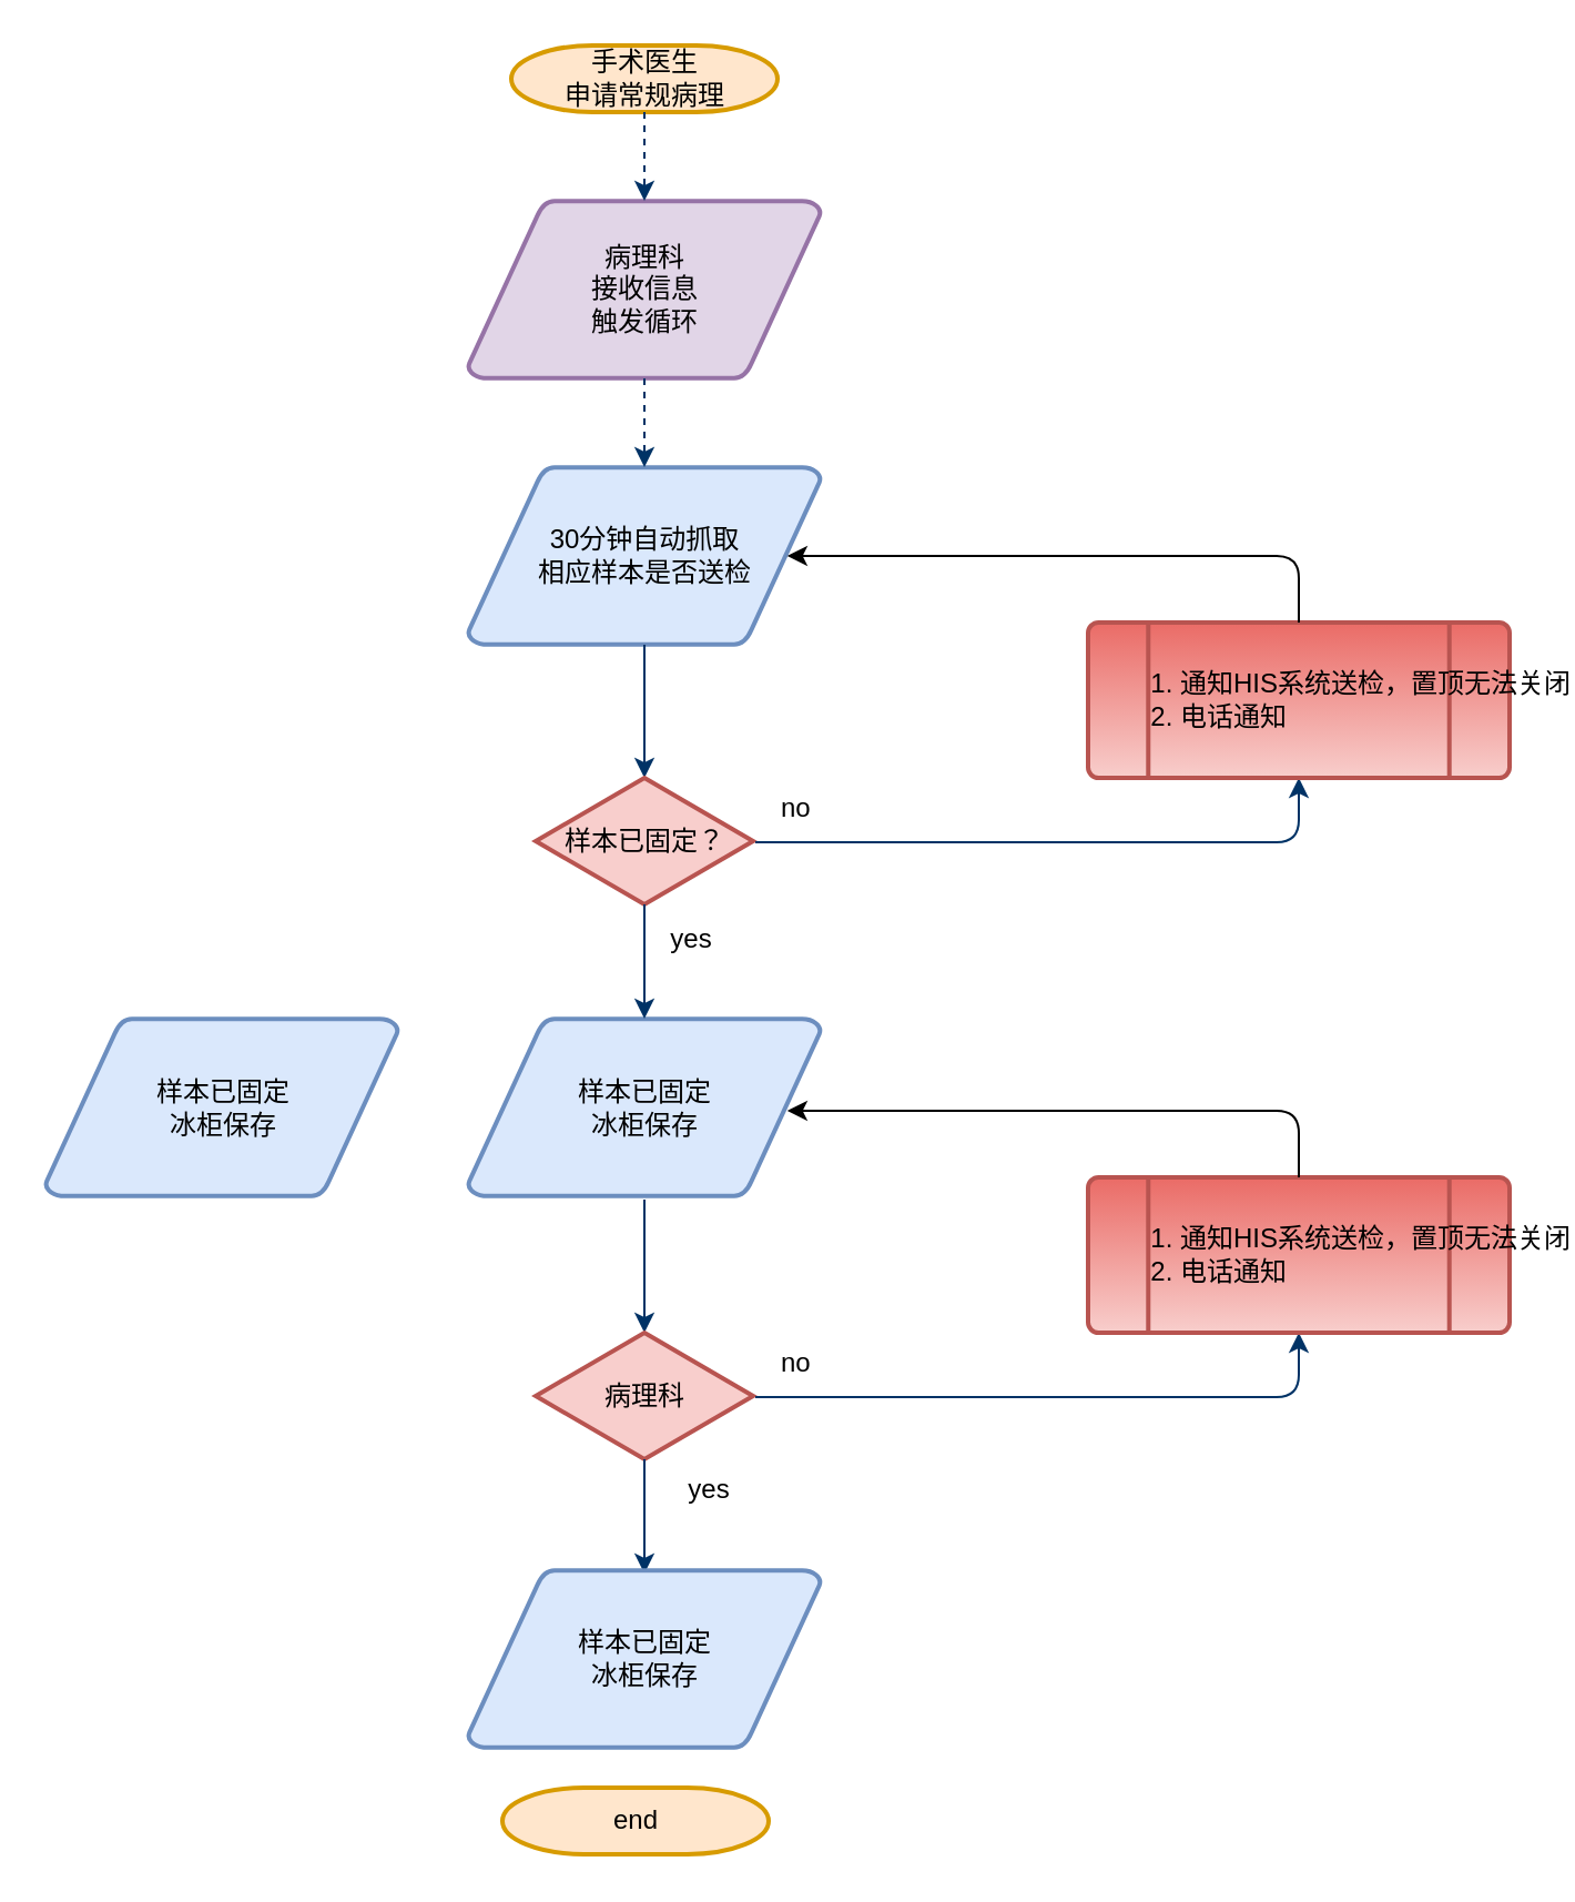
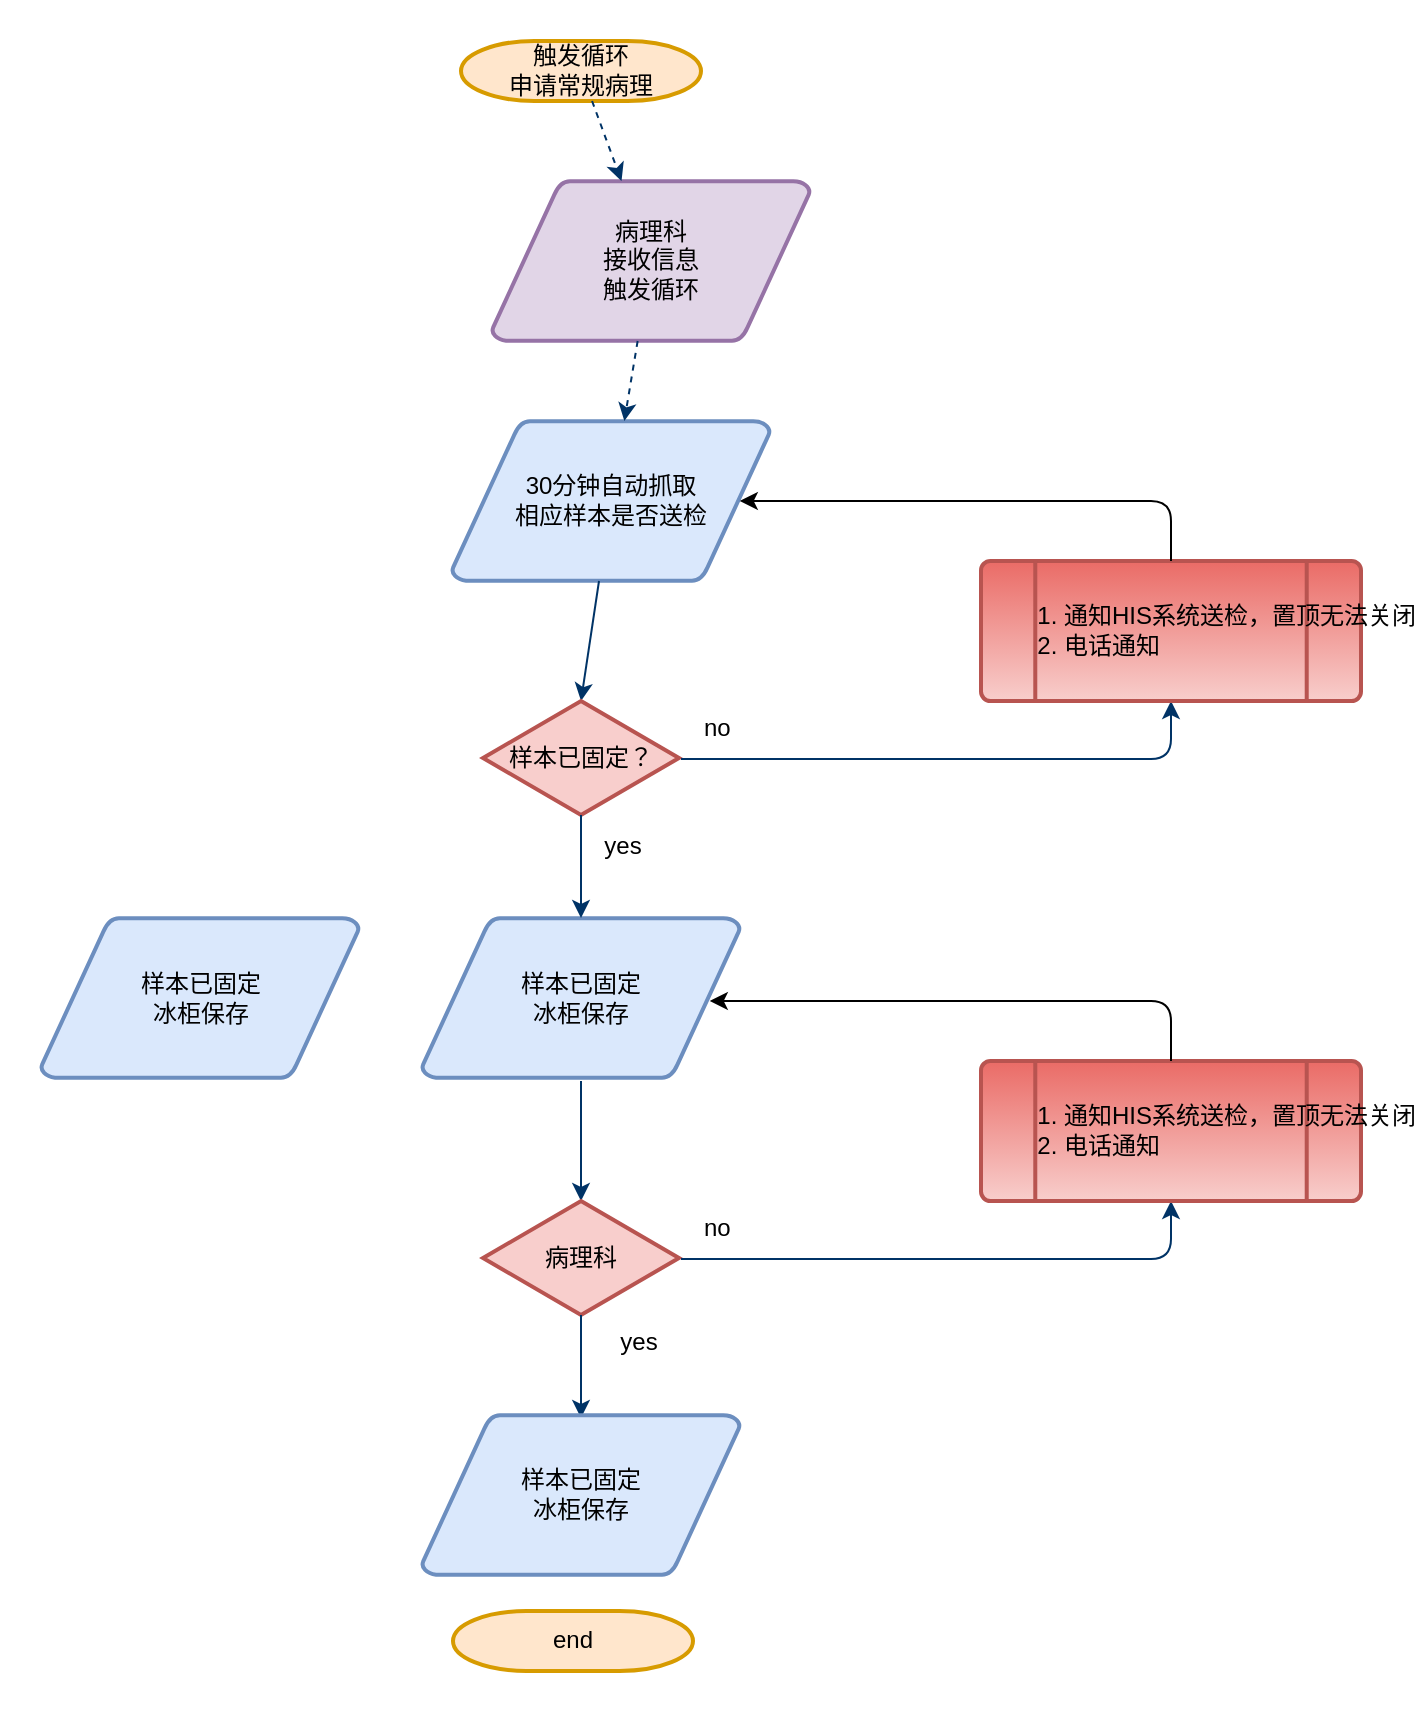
  <mxCell id="0" />
  <mxCell id="1" parent="0" />
- <mxCell id="2" value="手术医生&lt;br&gt;申请常规病理" style="shape=mxgraph.flowchart.terminator;strokeWidth=2;gradientDirection=north;fontStyle=0;html=1;fillColor=#ffe6cc;strokeColor=#d79b00;" parent="1" vertex="1"><mxGeometry x="230" y="20" width="120" height="30" as="geometry" /></mxCell>
- <mxCell id="3" value="病理科&lt;br&gt;接收信息&lt;br&gt;触发循环" style="shape=mxgraph.flowchart.data;strokeWidth=2;gradientDirection=north;fontStyle=0;html=1;fillColor=#e1d5e7;strokeColor=#9673a6;" parent="1" vertex="1"><mxGeometry x="210.5" y="90" width="159" height="80" as="geometry" /></mxCell>
- <mxCell id="4" value="30分钟自动抓取&lt;br&gt;相应样本是否送检" style="shape=mxgraph.flowchart.data;strokeWidth=2;gradientDirection=north;fontStyle=0;html=1;fillColor=#dae8fc;strokeColor=#6c8ebf;" parent="1" vertex="1"><mxGeometry x="210.5" y="210" width="159" height="80" as="geometry" /></mxCell>
+ <mxCell id="2" value="触发循环&lt;br&gt;申请常规病理" style="shape=mxgraph.flowchart.terminator;strokeWidth=2;gradientDirection=north;fontStyle=0;html=1;fillColor=#ffe6cc;strokeColor=#d79b00;" parent="1" vertex="1"><mxGeometry x="230" y="20" width="120" height="30" as="geometry" /></mxCell>
+ <mxCell id="3" value="病理科&lt;br&gt;接收信息&lt;br&gt;触发循环" style="shape=mxgraph.flowchart.data;strokeWidth=2;gradientDirection=north;fontStyle=0;html=1;fillColor=#e1d5e7;strokeColor=#9673a6;" parent="1" vertex="1"><mxGeometry x="245.5" y="90" width="159" height="80" as="geometry" /></mxCell>
+ <mxCell id="4" value="30分钟自动抓取&lt;br&gt;相应样本是否送检" style="shape=mxgraph.flowchart.data;strokeWidth=2;gradientDirection=north;fontStyle=0;html=1;fillColor=#dae8fc;strokeColor=#6c8ebf;" parent="1" vertex="1"><mxGeometry x="225.5" y="210" width="159" height="80" as="geometry" /></mxCell>
  <mxCell id="5" style="fontStyle=1;strokeColor=#003366;strokeWidth=1;html=1;dashed=1;" parent="1" source="2" target="3" edge="1"><mxGeometry relative="1" as="geometry" /></mxCell>
  <mxCell id="6" style="fontStyle=1;strokeColor=#003366;strokeWidth=1;html=1;dashed=1;" parent="1" source="3" target="4" edge="1"><mxGeometry relative="1" as="geometry" /></mxCell>
  <mxCell id="7" style="entryX=0.5;entryY=0;entryPerimeter=0;fontStyle=1;strokeColor=#003366;strokeWidth=1;html=1;" parent="1" source="4" edge="1"><mxGeometry relative="1" as="geometry"><mxPoint x="290" y="350" as="targetPoint" /></mxGeometry></mxCell>
  <mxCell id="8" value="样本已固定？" style="shape=mxgraph.flowchart.decision;strokeWidth=2;gradientDirection=north;fontStyle=0;html=1;fillColor=#f8cecc;strokeColor=#b85450;" parent="1" vertex="1"><mxGeometry x="241" y="350" width="98" height="57" as="geometry" /></mxCell>
  <mxCell id="9" value="样本已固定&lt;br&gt;冰柜保存" style="shape=mxgraph.flowchart.data;strokeWidth=2;gradientDirection=north;fontStyle=0;html=1;fillColor=#dae8fc;strokeColor=#6c8ebf;" parent="1" vertex="1"><mxGeometry x="210.5" y="458.5" width="159" height="80" as="geometry" /></mxCell>
  <mxCell id="10" value="end" style="shape=mxgraph.flowchart.terminator;strokeWidth=2;gradientDirection=north;fontStyle=0;html=1;fillColor=#ffe6cc;strokeColor=#d79b00;" parent="1" vertex="1"><mxGeometry x="226" y="805" width="120" height="30" as="geometry" /></mxCell>
  <mxCell id="11" value="" style="edgeStyle=elbowEdgeStyle;elbow=vertical;exitX=0.5;exitY=1;exitPerimeter=0;entryX=0.5;entryY=0;entryPerimeter=0;fontStyle=1;strokeColor=#003366;strokeWidth=1;html=1;" parent="1" source="8" target="9" edge="1"><mxGeometry y="-1231.5" width="100" height="100" as="geometry"><mxPoint y="-1171.5" as="sourcePoint" x="-30" /><mxPoint x="70" y="-1271.5" as="targetPoint" /></mxGeometry></mxCell>
  <mxCell id="12" value="yes" style="text;fontStyle=0;html=1;strokeColor=none;gradientColor=none;fillColor=none;strokeWidth=2;align=center;" parent="1" vertex="1"><mxGeometry x="291" y="408.5" width="40" height="26" as="geometry" /></mxCell>
  <mxCell id="13" value="" style="edgeStyle=elbowEdgeStyle;elbow=horizontal;fontStyle=1;strokeColor=#003366;strokeWidth=1;html=1;entryX=0.5;entryY=1;entryDx=0;entryDy=0;entryPerimeter=0;" parent="1" target="15" edge="1"><mxGeometry width="100" height="100" as="geometry"><mxPoint x="340" y="379" as="sourcePoint" /><mxPoint x="610" y="360" as="targetPoint" /><Array as="points"><mxPoint x="585" y="370" /></Array></mxGeometry></mxCell>
  <mxCell id="14" value="no" style="text;fontStyle=0;html=1;strokeColor=none;gradientColor=none;fillColor=none;strokeWidth=2;" parent="1" vertex="1"><mxGeometry x="350" y="350" width="40" height="26" as="geometry" /></mxCell>
  <mxCell id="15" value="&lt;ol&gt;&lt;li&gt;&lt;span&gt;通知HIS系统送检，置顶无法关闭&lt;/span&gt;&lt;br&gt;&lt;/li&gt;&lt;li&gt;&lt;span&gt;电话通知&lt;/span&gt;&lt;br&gt;&lt;/li&gt;&lt;/ol&gt;" style="shape=mxgraph.flowchart.predefined_process;strokeWidth=2;gradientDirection=north;fontStyle=0;html=1;fillColor=#f8cecc;strokeColor=#b85450;gradientColor=#ea6b66;align=left;" parent="1" vertex="1"><mxGeometry x="490" y="280" width="190" height="70" as="geometry" /></mxCell>
  <mxCell id="16" value="" style="endArrow=classic;html=1;rounded=1;entryX=0.905;entryY=0.5;entryDx=0;entryDy=0;entryPerimeter=0;exitX=0.5;exitY=0;exitDx=0;exitDy=0;exitPerimeter=0;" parent="1" source="15" target="4" edge="1"><mxGeometry width="50" height="50" relative="1" as="geometry"><mxPoint x="770" y="300" as="sourcePoint" /><mxPoint x="820" y="250" as="targetPoint" /><Array as="points"><mxPoint x="585" y="250" /></Array></mxGeometry></mxCell>
  <mxCell id="17" style="entryX=0.5;entryY=0;entryPerimeter=0;fontStyle=1;strokeColor=#003366;strokeWidth=1;html=1;" edge="1" parent="1"><mxGeometry relative="1" as="geometry"><mxPoint x="290" y="600" as="targetPoint" /><mxPoint x="290" y="540" as="sourcePoint" /></mxGeometry></mxCell>
  <mxCell id="18" value="病理科" style="shape=mxgraph.flowchart.decision;strokeWidth=2;gradientDirection=north;fontStyle=0;html=1;fillColor=#f8cecc;strokeColor=#b85450;" vertex="1" parent="1"><mxGeometry x="241" y="600" width="98" height="57" as="geometry" /></mxCell>
  <mxCell id="19" value="" style="edgeStyle=elbowEdgeStyle;elbow=vertical;exitX=0.5;exitY=1;exitPerimeter=0;entryX=0.5;entryY=0;entryPerimeter=0;fontStyle=1;strokeColor=#003366;strokeWidth=1;html=1;" edge="1" parent="1" source="18"><mxGeometry y="-981.5" width="100" height="100" as="geometry"><mxPoint y="-921.5" as="sourcePoint" x="-30" /><mxPoint x="290" y="708.5" as="targetPoint" /></mxGeometry></mxCell>
  <mxCell id="20" value="yes" style="text;fontStyle=0;html=1;strokeColor=none;gradientColor=none;fillColor=none;strokeWidth=2;align=center;" vertex="1" parent="1"><mxGeometry x="299" y="657" width="40" height="26" as="geometry" /></mxCell>
  <mxCell id="21" value="" style="edgeStyle=elbowEdgeStyle;elbow=horizontal;fontStyle=1;strokeColor=#003366;strokeWidth=1;html=1;entryX=0.5;entryY=1;entryDx=0;entryDy=0;entryPerimeter=0;" edge="1" parent="1" target="23"><mxGeometry y="250" width="100" height="100" as="geometry"><mxPoint x="340" y="629" as="sourcePoint" /><mxPoint x="610" y="610" as="targetPoint" /><Array as="points"><mxPoint x="585" y="620" /></Array></mxGeometry></mxCell>
  <mxCell id="22" value="no" style="text;fontStyle=0;html=1;strokeColor=none;gradientColor=none;fillColor=none;strokeWidth=2;" vertex="1" parent="1"><mxGeometry x="350" y="600" width="40" height="26" as="geometry" /></mxCell>
  <mxCell id="23" value="&lt;ol&gt;&lt;li&gt;&lt;span&gt;通知HIS系统送检，置顶无法关闭&lt;/span&gt;&lt;br&gt;&lt;/li&gt;&lt;li&gt;&lt;span&gt;电话通知&lt;/span&gt;&lt;br&gt;&lt;/li&gt;&lt;/ol&gt;" style="shape=mxgraph.flowchart.predefined_process;strokeWidth=2;gradientDirection=north;fontStyle=0;html=1;fillColor=#f8cecc;strokeColor=#b85450;gradientColor=#ea6b66;align=left;" vertex="1" parent="1"><mxGeometry x="490" y="530" width="190" height="70" as="geometry" /></mxCell>
  <mxCell id="24" value="" style="endArrow=classic;html=1;rounded=1;entryX=0.905;entryY=0.5;entryDx=0;entryDy=0;entryPerimeter=0;exitX=0.5;exitY=0;exitDx=0;exitDy=0;exitPerimeter=0;" edge="1" parent="1" source="23"><mxGeometry width="50" height="50" relative="1" as="geometry"><mxPoint x="770" y="550" as="sourcePoint" /><mxPoint x="354.395" y="500" as="targetPoint" /><Array as="points"><mxPoint x="585" y="500" /></Array></mxGeometry></mxCell>
  <mxCell id="25" value="样本已固定&lt;br&gt;冰柜保存" style="shape=mxgraph.flowchart.data;strokeWidth=2;gradientDirection=north;fontStyle=0;html=1;fillColor=#dae8fc;strokeColor=#6c8ebf;" vertex="1" parent="1"><mxGeometry x="210.5" y="707" width="159" height="80" as="geometry" /></mxCell>
  <mxCell id="26" value="样本已固定&lt;br&gt;冰柜保存" style="shape=mxgraph.flowchart.data;strokeWidth=2;gradientDirection=north;fontStyle=0;html=1;fillColor=#dae8fc;strokeColor=#6c8ebf;" vertex="1" parent="1"><mxGeometry x="20" y="458.5" width="159" height="80" as="geometry" /></mxCell>
